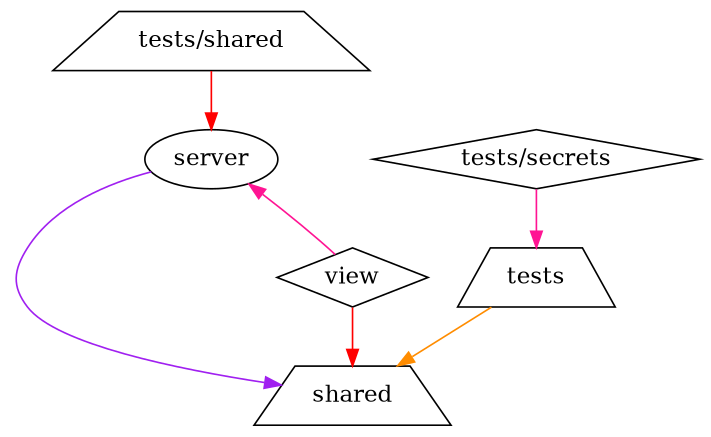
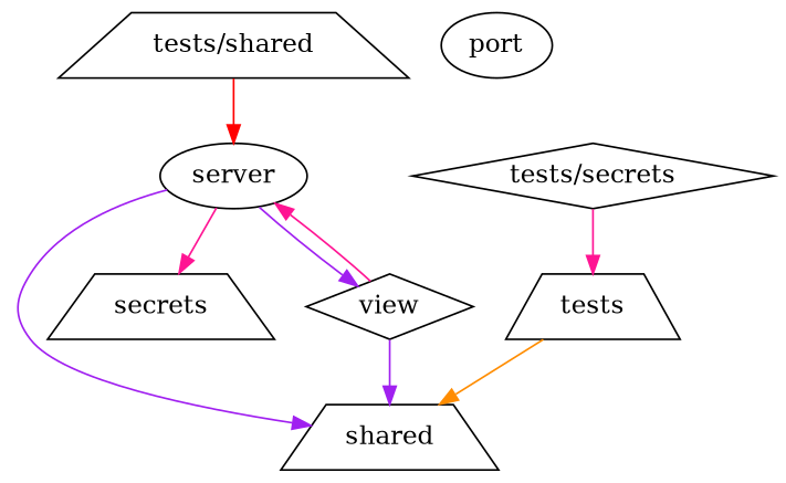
  digraph {
    fontname="DejaVu Serif"
    node [fontname="DejaVu Serif" shape=trapezium]
    edge [color=deeppink fontname="DejaVu Serif"]
    n1 [label=tests]
    shared
+   port [shape=ellipse]
    server [shape=ellipse]
+   secrets
    view [shape=diamond]
    n7 [label="tests/secrets" shape=diamond]
    n8 [label="tests/shared"]
    n1 -> shared [color=darkorange]
    server -> shared [color=purple]
-   view -> shared [color=red]
+   server -> secrets
+   server -> view [color=purple]
+   view -> shared [color=purple]
    view -> server
    n7 -> n1
    n8 -> server [color=red]
  }
